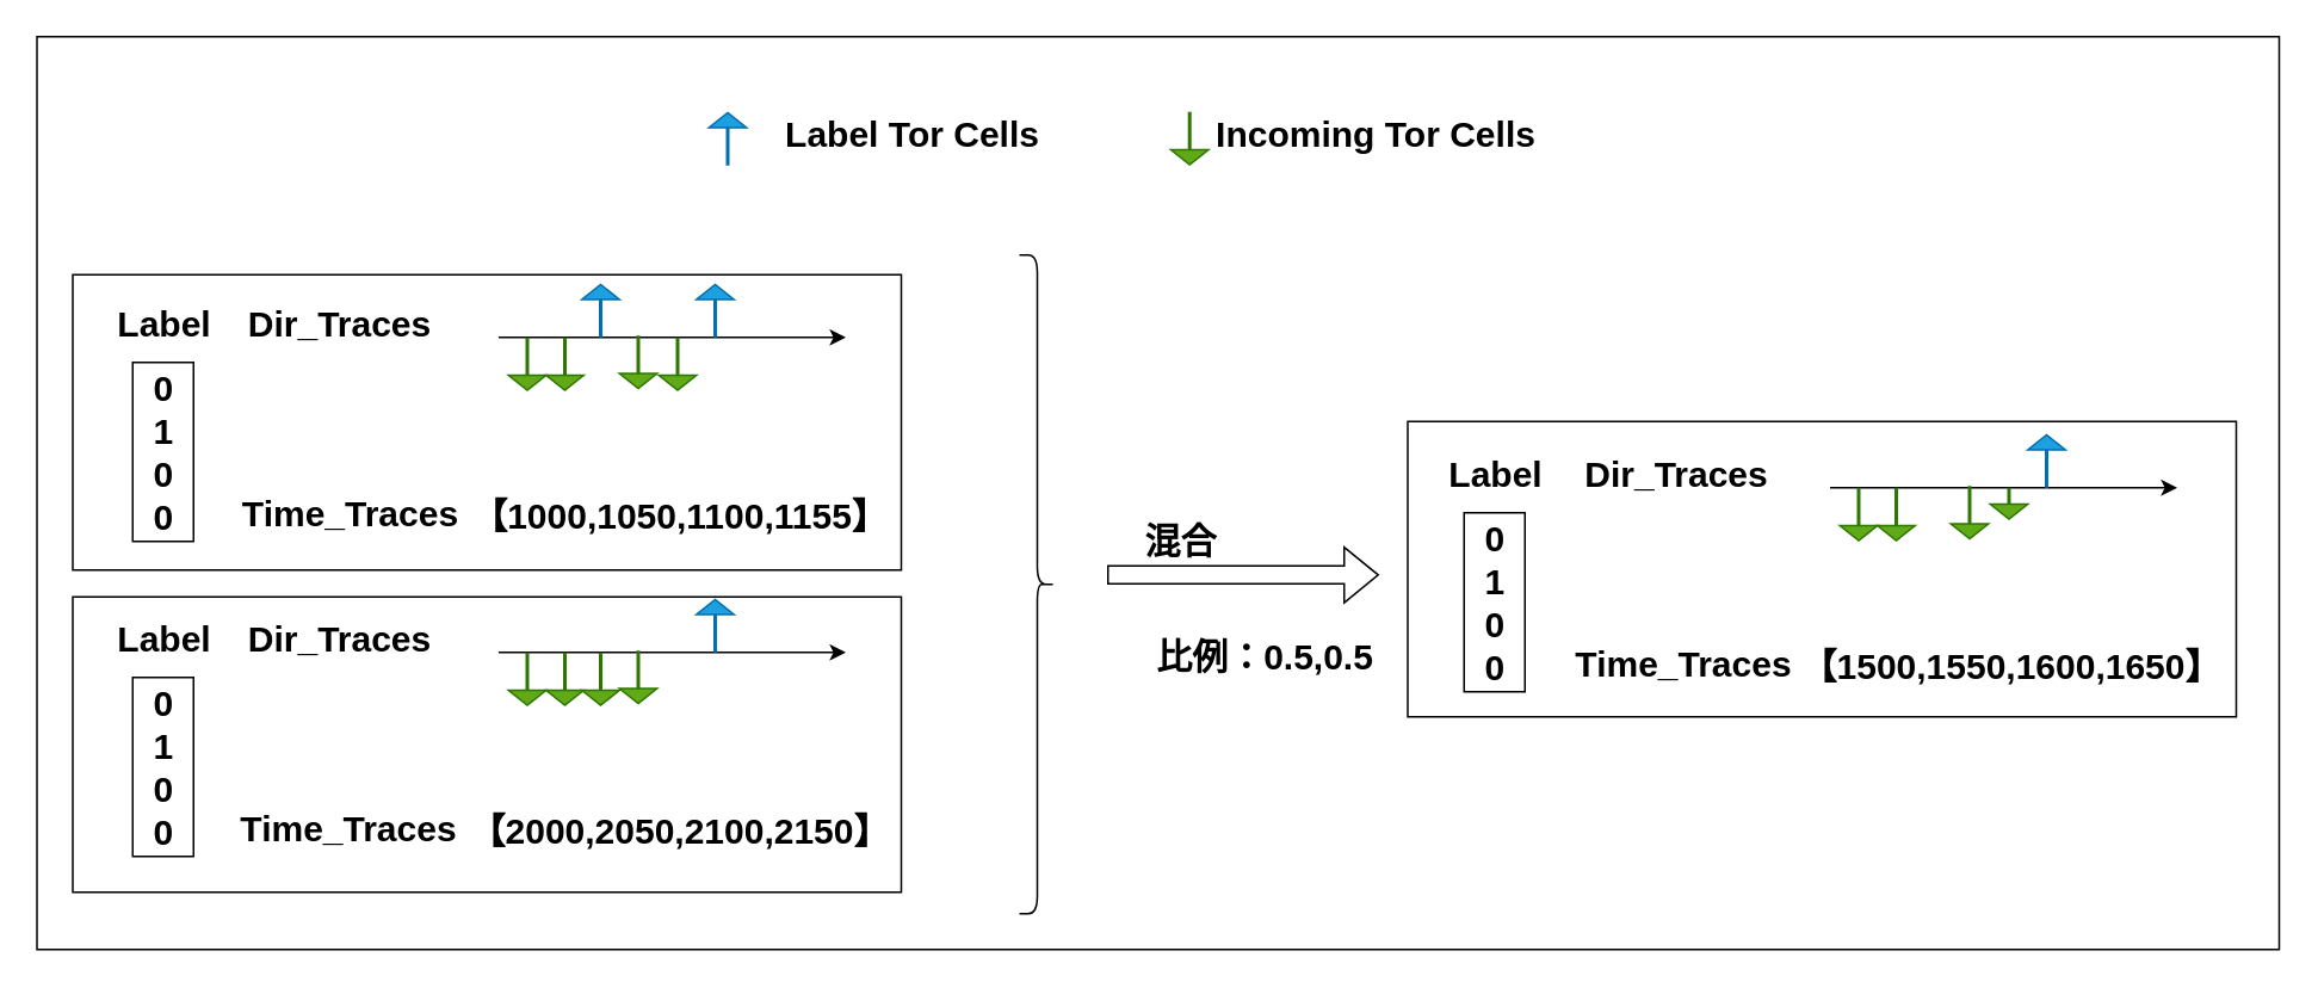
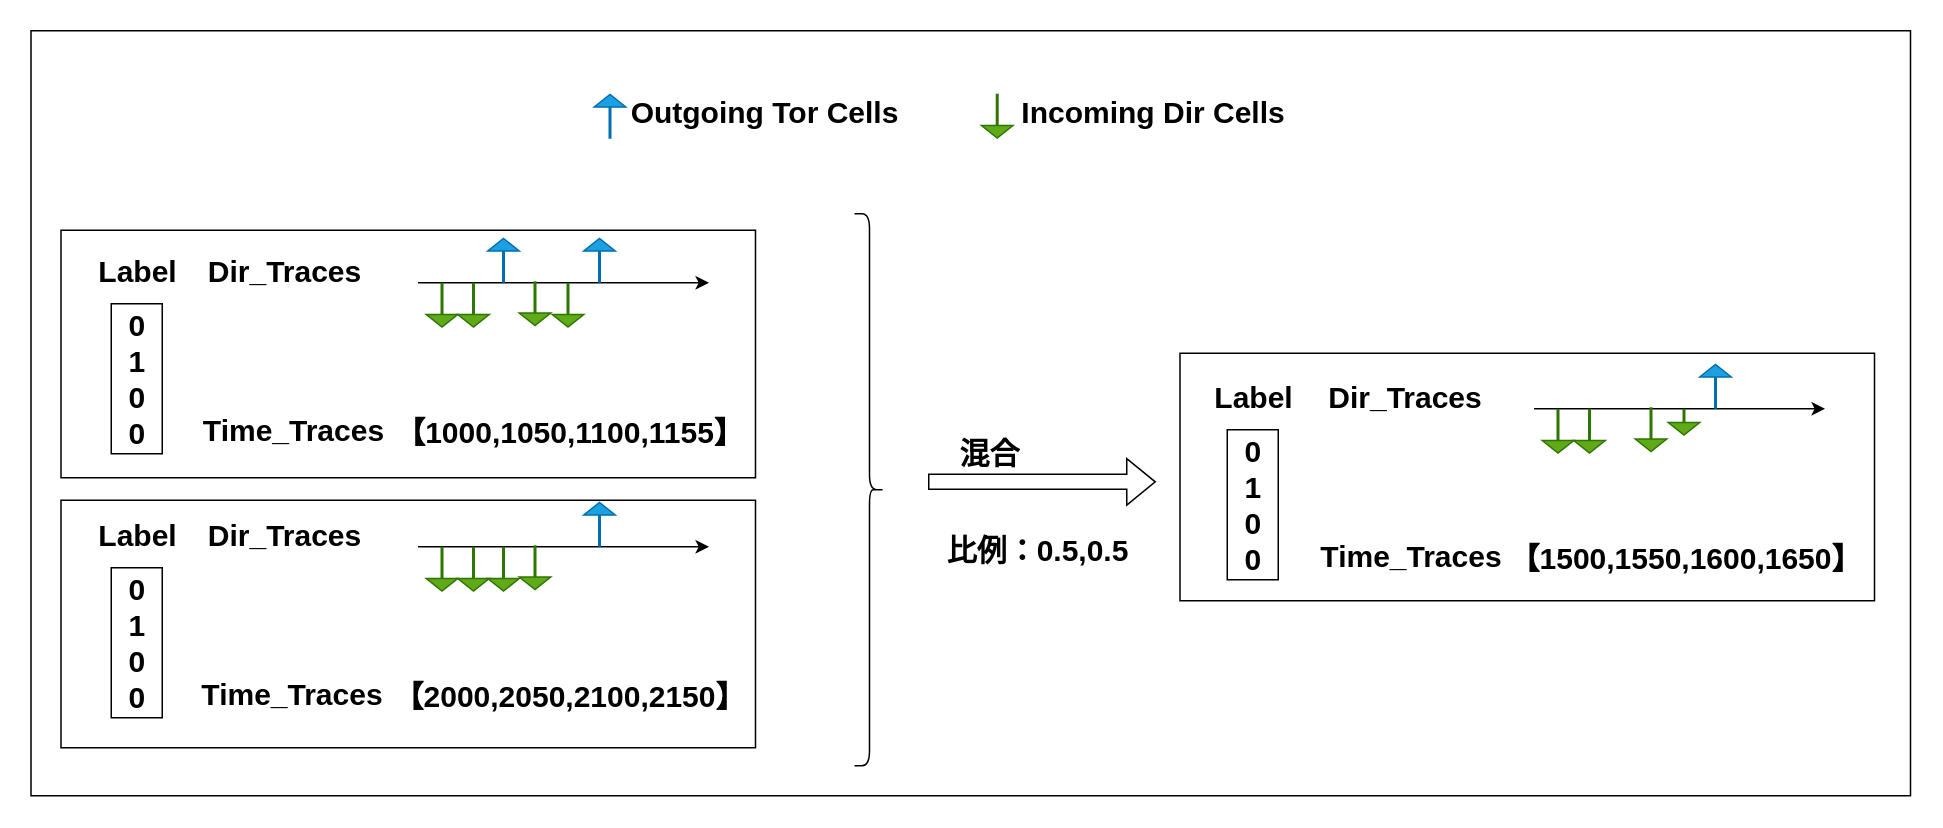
  <mxCell id="0" />
  <mxCell id="1" parent="0" />
  <mxCell id="2" value="" style="shape=flexArrow;endArrow=classic;html=1;rounded=0;" parent="1" edge="1"><mxGeometry width="50" height="50" relative="1" as="geometry"><mxPoint x="618" y="320.71" as="sourcePoint" /><mxPoint x="770" y="320.71" as="targetPoint" /></mxGeometry></mxCell>
  <mxCell id="3" value="&lt;font size=&quot;1&quot;&gt;&lt;b&gt;&lt;font style=&quot;font-size: 20px;&quot;&gt;混合&lt;/font&gt;&lt;/b&gt;&lt;/font&gt;" style="text;html=1;align=center;verticalAlign=middle;resizable=0;points=[];autosize=1;strokeColor=none;fillColor=none;" parent="1" vertex="1"><mxGeometry x="630" y="283" width="58" height="36" as="geometry" /></mxCell>
  <mxCell id="4" value="" style="endArrow=classic;html=1;rounded=0;" parent="1" edge="1"><mxGeometry width="50" height="50" relative="1" as="geometry"><mxPoint x="278" y="188" as="sourcePoint" /><mxPoint x="472" y="188" as="targetPoint" /></mxGeometry></mxCell>
  <mxCell id="5" value="" style="shape=flexArrow;endArrow=classic;html=1;rounded=0;fillColor=#60a917;strokeColor=#2D7600;endWidth=19;endSize=2.44;width=1;" parent="1" edge="1"><mxGeometry width="50" height="50" relative="1" as="geometry"><mxPoint x="294" y="188" as="sourcePoint" /><mxPoint x="294" y="218" as="targetPoint" /></mxGeometry></mxCell>
  <mxCell id="6" value="" style="shape=flexArrow;endArrow=classic;html=1;rounded=0;fillColor=#60a917;strokeColor=#2D7600;endWidth=19;endSize=2.44;width=1;" parent="1" edge="1"><mxGeometry width="50" height="50" relative="1" as="geometry"><mxPoint x="315" y="188" as="sourcePoint" /><mxPoint x="315" y="218" as="targetPoint" /></mxGeometry></mxCell>
  <mxCell id="7" value="" style="shape=flexArrow;endArrow=classic;html=1;rounded=0;endWidth=19;endSize=2.44;width=1;fillColor=#1ba1e2;strokeColor=#006EAF;" parent="1" edge="1"><mxGeometry width="50" height="50" relative="1" as="geometry"><mxPoint x="335" y="188" as="sourcePoint" /><mxPoint x="335" y="158" as="targetPoint" /></mxGeometry></mxCell>
  <mxCell id="8" value="" style="shape=flexArrow;endArrow=classic;html=1;rounded=0;fillColor=#60a917;strokeColor=#2D7600;endWidth=19;endSize=2.44;width=1;" parent="1" edge="1"><mxGeometry width="50" height="50" relative="1" as="geometry"><mxPoint x="356" y="187" as="sourcePoint" /><mxPoint x="356" y="217" as="targetPoint" /></mxGeometry></mxCell>
  <mxCell id="9" value="" style="shape=flexArrow;endArrow=classic;html=1;rounded=0;fillColor=#60a917;strokeColor=#2D7600;endWidth=19;endSize=2.44;width=1;" parent="1" edge="1"><mxGeometry width="50" height="50" relative="1" as="geometry"><mxPoint x="378" y="188" as="sourcePoint" /><mxPoint x="378" y="218" as="targetPoint" /></mxGeometry></mxCell>
  <mxCell id="10" value="" style="shape=flexArrow;endArrow=classic;html=1;rounded=0;endWidth=19;endSize=2.44;width=1;fillColor=#1ba1e2;strokeColor=#006EAF;" parent="1" edge="1"><mxGeometry width="50" height="50" relative="1" as="geometry"><mxPoint x="399" y="188" as="sourcePoint" /><mxPoint x="399" y="158" as="targetPoint" /></mxGeometry></mxCell>
  <mxCell id="11" value="&lt;font size=&quot;1&quot;&gt;&lt;b&gt;&lt;font style=&quot;font-size: 20px;&quot;&gt;Dir_Traces&lt;/font&gt;&lt;/b&gt;&lt;/font&gt;" style="text;html=1;align=center;verticalAlign=middle;resizable=0;points=[];autosize=1;strokeColor=none;fillColor=none;" parent="1" vertex="1"><mxGeometry x="129" y="162" width="120" height="36" as="geometry" /></mxCell>
  <mxCell id="12" value="&lt;font size=&quot;1&quot;&gt;&lt;b&gt;&lt;font style=&quot;font-size: 20px;&quot;&gt;Label&lt;/font&gt;&lt;/b&gt;&lt;/font&gt;" style="text;html=1;align=center;verticalAlign=middle;resizable=0;points=[];autosize=1;strokeColor=none;fillColor=none;" parent="1" vertex="1"><mxGeometry x="56" y="162" width="70" height="36" as="geometry" /></mxCell>
  <mxCell id="13" value="&lt;div style=&quot;font-size: 20px;&quot;&gt;&lt;font style=&quot;font-size: 20px;&quot;&gt;&lt;b&gt;&lt;font style=&quot;font-size: 20px;&quot;&gt;0&lt;/font&gt;&lt;/b&gt;&lt;/font&gt;&lt;/div&gt;&lt;div style=&quot;font-size: 20px;&quot;&gt;&lt;font style=&quot;font-size: 20px;&quot;&gt;&lt;b&gt;&lt;font style=&quot;font-size: 20px;&quot;&gt;1&lt;/font&gt;&lt;/b&gt;&lt;/font&gt;&lt;/div&gt;&lt;div style=&quot;font-size: 20px;&quot;&gt;&lt;font style=&quot;font-size: 20px;&quot;&gt;&lt;b&gt;&lt;font style=&quot;font-size: 20px;&quot;&gt;0&lt;br&gt;&lt;/font&gt;&lt;/b&gt;&lt;/font&gt;&lt;/div&gt;&lt;div style=&quot;font-size: 20px;&quot;&gt;&lt;font style=&quot;font-size: 20px;&quot;&gt;&lt;b&gt;&lt;font style=&quot;font-size: 20px;&quot;&gt;&lt;font style=&quot;font-size: 20px;&quot;&gt;0&lt;/font&gt;&lt;br&gt;&lt;/font&gt;&lt;/b&gt;&lt;/font&gt;&lt;/div&gt;" style="rounded=0;whiteSpace=wrap;html=1;" parent="1" vertex="1"><mxGeometry x="73.5" y="202" width="34" height="100" as="geometry" /></mxCell>
  <mxCell id="14" value="" style="rounded=0;whiteSpace=wrap;html=1;fillColor=none;" parent="1" vertex="1"><mxGeometry x="20" y="20" width="1253" height="510" as="geometry" /></mxCell>
  <mxCell id="15" value="" style="shape=flexArrow;endArrow=classic;html=1;rounded=0;endWidth=19;endSize=2.44;width=1;fillColor=#1ba1e2;strokeColor=#006EAF;" parent="1" edge="1"><mxGeometry width="50" height="50" relative="1" as="geometry"><mxPoint x="406.001" y="92" as="sourcePoint" /><mxPoint x="406.001" y="62" as="targetPoint" /></mxGeometry></mxCell>
  <mxCell id="16" value="" style="shape=flexArrow;endArrow=classic;html=1;rounded=0;fillColor=#60a917;strokeColor=#2D7600;endWidth=19;endSize=2.44;width=1;" parent="1" edge="1"><mxGeometry width="50" height="50" relative="1" as="geometry"><mxPoint x="664.144" y="62" as="sourcePoint" /><mxPoint x="664.144" y="92" as="targetPoint" /></mxGeometry></mxCell>
- <mxCell id="17" value="&lt;font size=&quot;1&quot;&gt;&lt;b&gt;&lt;font style=&quot;font-size: 20px;&quot;&gt;Label Tor Cells&lt;/font&gt;&lt;/b&gt;&lt;/font&gt;" style="text;html=1;align=center;verticalAlign=middle;resizable=0;points=[];autosize=1;strokeColor=none;fillColor=none;" parent="1" vertex="1"><mxGeometry x="411.43" y="56" width="196" height="36" as="geometry" /></mxCell>
- <mxCell id="18" value="&lt;font size=&quot;1&quot;&gt;&lt;b&gt;&lt;font style=&quot;font-size: 20px;&quot;&gt;Incoming Tor Cells&lt;/font&gt;&lt;/b&gt;&lt;/font&gt;" style="text;html=1;align=center;verticalAlign=middle;resizable=0;points=[];autosize=1;strokeColor=none;fillColor=none;" parent="1" vertex="1"><mxGeometry x="670.43" y="56" width="196" height="36" as="geometry" /></mxCell>
+ <mxCell id="17" value="&lt;font size=&quot;1&quot;&gt;&lt;b&gt;&lt;font style=&quot;font-size: 20px;&quot;&gt;Outgoing Tor Cells&lt;/font&gt;&lt;/b&gt;&lt;/font&gt;" style="text;html=1;align=center;verticalAlign=middle;resizable=0;points=[];autosize=1;strokeColor=none;fillColor=none;" parent="1" vertex="1"><mxGeometry x="411.43" y="56" width="196" height="36" as="geometry" /></mxCell>
+ <mxCell id="18" value="&lt;font size=&quot;1&quot;&gt;&lt;b&gt;&lt;font style=&quot;font-size: 20px;&quot;&gt;Incoming Dir Cells&lt;/font&gt;&lt;/b&gt;&lt;/font&gt;" style="text;html=1;align=center;verticalAlign=middle;resizable=0;points=[];autosize=1;strokeColor=none;fillColor=none;" parent="1" vertex="1"><mxGeometry x="670.43" y="56" width="196" height="36" as="geometry" /></mxCell>
  <mxCell id="19" value="" style="rounded=0;whiteSpace=wrap;html=1;fillColor=none;" parent="1" vertex="1"><mxGeometry x="40" y="153" width="463" height="165" as="geometry" /></mxCell>
  <mxCell id="20" value="&lt;font size=&quot;1&quot;&gt;&lt;b&gt;&lt;font style=&quot;font-size: 20px;&quot;&gt;Time_Traces&lt;/font&gt;&lt;/b&gt;&lt;/font&gt;" style="text;html=1;align=center;verticalAlign=middle;resizable=0;points=[];autosize=1;strokeColor=none;fillColor=none;" parent="1" vertex="1"><mxGeometry x="125" y="268" width="139" height="36" as="geometry" /></mxCell>
  <mxCell id="21" value="&lt;font size=&quot;1&quot;&gt;&lt;b&gt;&lt;font style=&quot;font-size: 20px;&quot;&gt;【1000,1050,1100,1155】&lt;/font&gt;&lt;/b&gt;&lt;/font&gt;" style="text;html=1;align=center;verticalAlign=middle;resizable=0;points=[];autosize=1;strokeColor=none;fillColor=none;" parent="1" vertex="1"><mxGeometry x="252" y="269" width="253" height="36" as="geometry" /></mxCell>
  <mxCell id="22" value="" style="endArrow=classic;html=1;rounded=0;" parent="1" edge="1"><mxGeometry width="50" height="50" relative="1" as="geometry"><mxPoint x="278" y="364" as="sourcePoint" /><mxPoint x="472" y="364" as="targetPoint" /></mxGeometry></mxCell>
  <mxCell id="23" value="" style="shape=flexArrow;endArrow=classic;html=1;rounded=0;fillColor=#60a917;strokeColor=#2D7600;endWidth=19;endSize=2.44;width=1;" parent="1" edge="1"><mxGeometry width="50" height="50" relative="1" as="geometry"><mxPoint x="294" y="364" as="sourcePoint" /><mxPoint x="294" y="394" as="targetPoint" /></mxGeometry></mxCell>
  <mxCell id="24" value="" style="shape=flexArrow;endArrow=classic;html=1;rounded=0;fillColor=#60a917;strokeColor=#2D7600;endWidth=19;endSize=2.44;width=1;" parent="1" edge="1"><mxGeometry width="50" height="50" relative="1" as="geometry"><mxPoint x="315" y="364" as="sourcePoint" /><mxPoint x="315" y="394" as="targetPoint" /></mxGeometry></mxCell>
  <mxCell id="25" value="" style="shape=flexArrow;endArrow=classic;html=1;rounded=0;fillColor=#60a917;strokeColor=#2D7600;endWidth=19;endSize=2.44;width=1;" parent="1" edge="1"><mxGeometry width="50" height="50" relative="1" as="geometry"><mxPoint x="356" y="363" as="sourcePoint" /><mxPoint x="356" y="393" as="targetPoint" /></mxGeometry></mxCell>
  <mxCell id="26" value="" style="shape=flexArrow;endArrow=classic;html=1;rounded=0;endWidth=19;endSize=2.44;width=1;fillColor=#1ba1e2;strokeColor=#006EAF;" parent="1" edge="1"><mxGeometry width="50" height="50" relative="1" as="geometry"><mxPoint x="399" y="364" as="sourcePoint" /><mxPoint x="399" y="334" as="targetPoint" /></mxGeometry></mxCell>
  <mxCell id="27" value="&lt;font size=&quot;1&quot;&gt;&lt;b&gt;&lt;font style=&quot;font-size: 20px;&quot;&gt;Dir_Traces&lt;/font&gt;&lt;/b&gt;&lt;/font&gt;" style="text;html=1;align=center;verticalAlign=middle;resizable=0;points=[];autosize=1;strokeColor=none;fillColor=none;" parent="1" vertex="1"><mxGeometry x="129" y="338" width="120" height="36" as="geometry" /></mxCell>
  <mxCell id="28" value="&lt;font size=&quot;1&quot;&gt;&lt;b&gt;&lt;font style=&quot;font-size: 20px;&quot;&gt;Label&lt;/font&gt;&lt;/b&gt;&lt;/font&gt;" style="text;html=1;align=center;verticalAlign=middle;resizable=0;points=[];autosize=1;strokeColor=none;fillColor=none;" parent="1" vertex="1"><mxGeometry x="56" y="338" width="70" height="36" as="geometry" /></mxCell>
  <mxCell id="29" value="&lt;div style=&quot;font-size: 20px;&quot;&gt;&lt;b&gt;&lt;font style=&quot;font-size: 20px;&quot;&gt;&lt;font style=&quot;font-size: 20px;&quot;&gt;0&lt;/font&gt;&lt;/font&gt;&lt;/b&gt;&lt;/div&gt;&lt;div style=&quot;font-size: 20px;&quot;&gt;&lt;b&gt;&lt;font style=&quot;font-size: 20px;&quot;&gt;&lt;font style=&quot;font-size: 20px;&quot;&gt;1&lt;/font&gt;&lt;/font&gt;&lt;/b&gt;&lt;/div&gt;&lt;div style=&quot;font-size: 20px;&quot;&gt;&lt;b&gt;&lt;font style=&quot;font-size: 20px;&quot;&gt;&lt;font style=&quot;font-size: 20px;&quot;&gt;0&lt;br&gt;&lt;/font&gt;&lt;/font&gt;&lt;/b&gt;&lt;/div&gt;&lt;div style=&quot;font-size: 20px;&quot;&gt;&lt;b&gt;&lt;font style=&quot;font-size: 20px;&quot;&gt;&lt;font style=&quot;font-size: 20px;&quot;&gt;&lt;font style=&quot;font-size: 20px;&quot;&gt;0&lt;/font&gt;&lt;br&gt;&lt;/font&gt;&lt;/font&gt;&lt;/b&gt;&lt;/div&gt;" style="rounded=0;whiteSpace=wrap;html=1;" parent="1" vertex="1"><mxGeometry x="73.5" y="378" width="34" height="100" as="geometry" /></mxCell>
  <mxCell id="30" value="&lt;font size=&quot;1&quot;&gt;&lt;b&gt;&lt;font style=&quot;font-size: 20px;&quot;&gt;Time_Traces&lt;/font&gt;&lt;/b&gt;&lt;/font&gt;" style="text;html=1;align=center;verticalAlign=middle;resizable=0;points=[];autosize=1;strokeColor=none;fillColor=none;" parent="1" vertex="1"><mxGeometry x="124" y="444" width="139" height="36" as="geometry" /></mxCell>
  <mxCell id="31" value="&lt;font size=&quot;1&quot;&gt;&lt;b&gt;&lt;font style=&quot;font-size: 20px;&quot;&gt;【2000,2050,2100,2150】&lt;/font&gt;&lt;/b&gt;&lt;/font&gt;" style="text;html=1;align=center;verticalAlign=middle;resizable=0;points=[];autosize=1;strokeColor=none;fillColor=none;" parent="1" vertex="1"><mxGeometry x="252" y="445" width="253" height="36" as="geometry" /></mxCell>
  <mxCell id="32" value="" style="endArrow=classic;html=1;rounded=0;" parent="1" edge="1"><mxGeometry width="50" height="50" relative="1" as="geometry"><mxPoint x="1022" y="272" as="sourcePoint" /><mxPoint x="1216" y="272" as="targetPoint" /></mxGeometry></mxCell>
  <mxCell id="33" value="" style="shape=flexArrow;endArrow=classic;html=1;rounded=0;fillColor=#60a917;strokeColor=#2D7600;endWidth=19;endSize=2.44;width=1;" parent="1" edge="1"><mxGeometry width="50" height="50" relative="1" as="geometry"><mxPoint x="1038" y="272" as="sourcePoint" /><mxPoint x="1038" y="302" as="targetPoint" /></mxGeometry></mxCell>
  <mxCell id="34" value="" style="shape=flexArrow;endArrow=classic;html=1;rounded=0;fillColor=#60a917;strokeColor=#2D7600;endWidth=19;endSize=2.44;width=1;" parent="1" edge="1"><mxGeometry width="50" height="50" relative="1" as="geometry"><mxPoint x="1059" y="272" as="sourcePoint" /><mxPoint x="1059" y="302" as="targetPoint" /></mxGeometry></mxCell>
  <mxCell id="35" value="" style="shape=flexArrow;endArrow=classic;html=1;rounded=0;fillColor=#60a917;strokeColor=#2D7600;endWidth=19;endSize=2.44;width=1;" parent="1" edge="1"><mxGeometry width="50" height="50" relative="1" as="geometry"><mxPoint x="1100" y="271" as="sourcePoint" /><mxPoint x="1100" y="301" as="targetPoint" /></mxGeometry></mxCell>
  <mxCell id="36" value="" style="shape=flexArrow;endArrow=classic;html=1;rounded=0;fillColor=#60a917;strokeColor=#2D7600;endWidth=19;endSize=2.44;width=1;" parent="1" edge="1"><mxGeometry width="50" height="50" relative="1" as="geometry"><mxPoint x="1122" y="272" as="sourcePoint" /><mxPoint x="1122" y="290" as="targetPoint" /></mxGeometry></mxCell>
  <mxCell id="37" value="" style="shape=flexArrow;endArrow=classic;html=1;rounded=0;endWidth=19;endSize=2.44;width=1;fillColor=#1ba1e2;strokeColor=#006EAF;" parent="1" edge="1"><mxGeometry width="50" height="50" relative="1" as="geometry"><mxPoint x="1143" y="272" as="sourcePoint" /><mxPoint x="1143" y="242" as="targetPoint" /></mxGeometry></mxCell>
  <mxCell id="38" value="&lt;font size=&quot;1&quot;&gt;&lt;b&gt;&lt;font style=&quot;font-size: 20px;&quot;&gt;Dir_Traces&lt;/font&gt;&lt;/b&gt;&lt;/font&gt;" style="text;html=1;align=center;verticalAlign=middle;resizable=0;points=[];autosize=1;strokeColor=none;fillColor=none;" parent="1" vertex="1"><mxGeometry x="876" y="246" width="120" height="36" as="geometry" /></mxCell>
  <mxCell id="39" value="&lt;font size=&quot;1&quot;&gt;&lt;b&gt;&lt;font style=&quot;font-size: 20px;&quot;&gt;Label&lt;/font&gt;&lt;/b&gt;&lt;/font&gt;" style="text;html=1;align=center;verticalAlign=middle;resizable=0;points=[];autosize=1;strokeColor=none;fillColor=none;" parent="1" vertex="1"><mxGeometry x="800" y="246" width="70" height="36" as="geometry" /></mxCell>
  <mxCell id="40" value="&lt;div style=&quot;font-size: 20px;&quot;&gt;&lt;font style=&quot;font-size: 20px;&quot;&gt;&lt;b&gt;&lt;font style=&quot;font-size: 20px;&quot;&gt;0&lt;/font&gt;&lt;/b&gt;&lt;/font&gt;&lt;/div&gt;&lt;div style=&quot;font-size: 20px;&quot;&gt;&lt;font style=&quot;font-size: 20px;&quot;&gt;&lt;b&gt;&lt;font style=&quot;font-size: 20px;&quot;&gt;1&lt;/font&gt;&lt;/b&gt;&lt;/font&gt;&lt;/div&gt;&lt;div style=&quot;font-size: 20px;&quot;&gt;&lt;font style=&quot;font-size: 20px;&quot;&gt;&lt;b&gt;&lt;font style=&quot;font-size: 20px;&quot;&gt;0&lt;br&gt;&lt;/font&gt;&lt;/b&gt;&lt;/font&gt;&lt;/div&gt;&lt;div style=&quot;font-size: 20px;&quot;&gt;&lt;font style=&quot;font-size: 20px;&quot;&gt;&lt;b&gt;&lt;font style=&quot;font-size: 20px;&quot;&gt;&lt;font style=&quot;font-size: 20px;&quot;&gt;0&lt;/font&gt;&lt;br&gt;&lt;/font&gt;&lt;/b&gt;&lt;/font&gt;&lt;/div&gt;" style="rounded=0;whiteSpace=wrap;html=1;" parent="1" vertex="1"><mxGeometry x="817.5" y="286" width="34" height="100" as="geometry" /></mxCell>
  <mxCell id="41" value="&lt;font size=&quot;1&quot;&gt;&lt;b&gt;&lt;font style=&quot;font-size: 20px;&quot;&gt;Time_Traces&lt;/font&gt;&lt;/b&gt;&lt;/font&gt;" style="text;html=1;align=center;verticalAlign=middle;resizable=0;points=[];autosize=1;strokeColor=none;fillColor=none;" parent="1" vertex="1"><mxGeometry x="870" y="352" width="139" height="36" as="geometry" /></mxCell>
  <mxCell id="42" value="&lt;font size=&quot;1&quot;&gt;&lt;b&gt;&lt;font style=&quot;font-size: 20px;&quot;&gt;【1500,1550,1600,1650】&lt;/font&gt;&lt;/b&gt;&lt;/font&gt;" style="text;html=1;align=center;verticalAlign=middle;resizable=0;points=[];autosize=1;strokeColor=none;fillColor=none;" parent="1" vertex="1"><mxGeometry x="996" y="353" width="253" height="36" as="geometry" /></mxCell>
  <mxCell id="43" value="" style="shape=flexArrow;endArrow=classic;html=1;rounded=0;fillColor=#60a917;strokeColor=#2D7600;endWidth=19;endSize=2.44;width=1;" parent="1" edge="1"><mxGeometry width="50" height="50" relative="1" as="geometry"><mxPoint x="335" y="364" as="sourcePoint" /><mxPoint x="335" y="394" as="targetPoint" /></mxGeometry></mxCell>
  <mxCell id="44" value="" style="shape=curlyBracket;whiteSpace=wrap;html=1;rounded=1;flipH=1;labelPosition=right;verticalLabelPosition=middle;align=left;verticalAlign=middle;" parent="1" vertex="1"><mxGeometry x="569" y="142" width="20" height="368" as="geometry" /></mxCell>
- <mxCell id="45" value="&lt;font size=&quot;1&quot;&gt;&lt;b&gt;&lt;font style=&quot;font-size: 20px;&quot;&gt;比例：0.5,0.5&lt;/font&gt;&lt;/b&gt;&lt;/font&gt;" style="text;html=1;align=center;verticalAlign=middle;resizable=0;points=[];autosize=1;strokeColor=none;fillColor=none;" parent="1" vertex="1"><mxGeometry x="636" y="348" width="139" height="36" as="geometry" /></mxCell>
+ <mxCell id="45" value="&lt;font size=&quot;1&quot;&gt;&lt;b&gt;&lt;font style=&quot;font-size: 20px;&quot;&gt;比例：0.5,0.5&lt;/font&gt;&lt;/b&gt;&lt;/font&gt;" style="text;html=1;align=center;verticalAlign=middle;resizable=0;points=[];autosize=1;strokeColor=none;fillColor=none;" parent="1" vertex="1"><mxGeometry x="621" y="348" width="139" height="36" as="geometry" /></mxCell>
  <mxCell id="46" value="" style="rounded=0;whiteSpace=wrap;html=1;fillColor=none;" vertex="1" parent="1"><mxGeometry x="40" y="333" width="463" height="165" as="geometry" /></mxCell>
  <mxCell id="47" value="" style="rounded=0;whiteSpace=wrap;html=1;fillColor=none;" vertex="1" parent="1"><mxGeometry x="786" y="235" width="463" height="165" as="geometry" /></mxCell>
